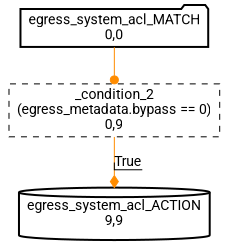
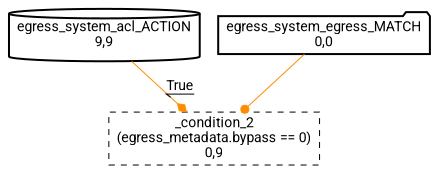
  digraph {
    fontname=Roboto
    node [fontname=Roboto style=bold]
    edge [color=darkorange fontname=Roboto]
    n1 [label="_condition_2\n(egress_metadata.bypass == 0)\n0,9" shape=box style=dashed]
    n2 [label="egress_system_acl_ACTION\n9,9" shape=cylinder]
-   n3 [label="egress_system_acl_MATCH\n0,0" shape=folder]
-   n1 -> n2 [arrowhead=diamond decorate=true label=True]
+   n3 [label="egress_system_egress_MATCH\n0,0" shape=folder]
+   n2 -> n1 [arrowhead=diamond decorate=true label=True]
    n3 -> n1 [arrowhead=dot]
  }
